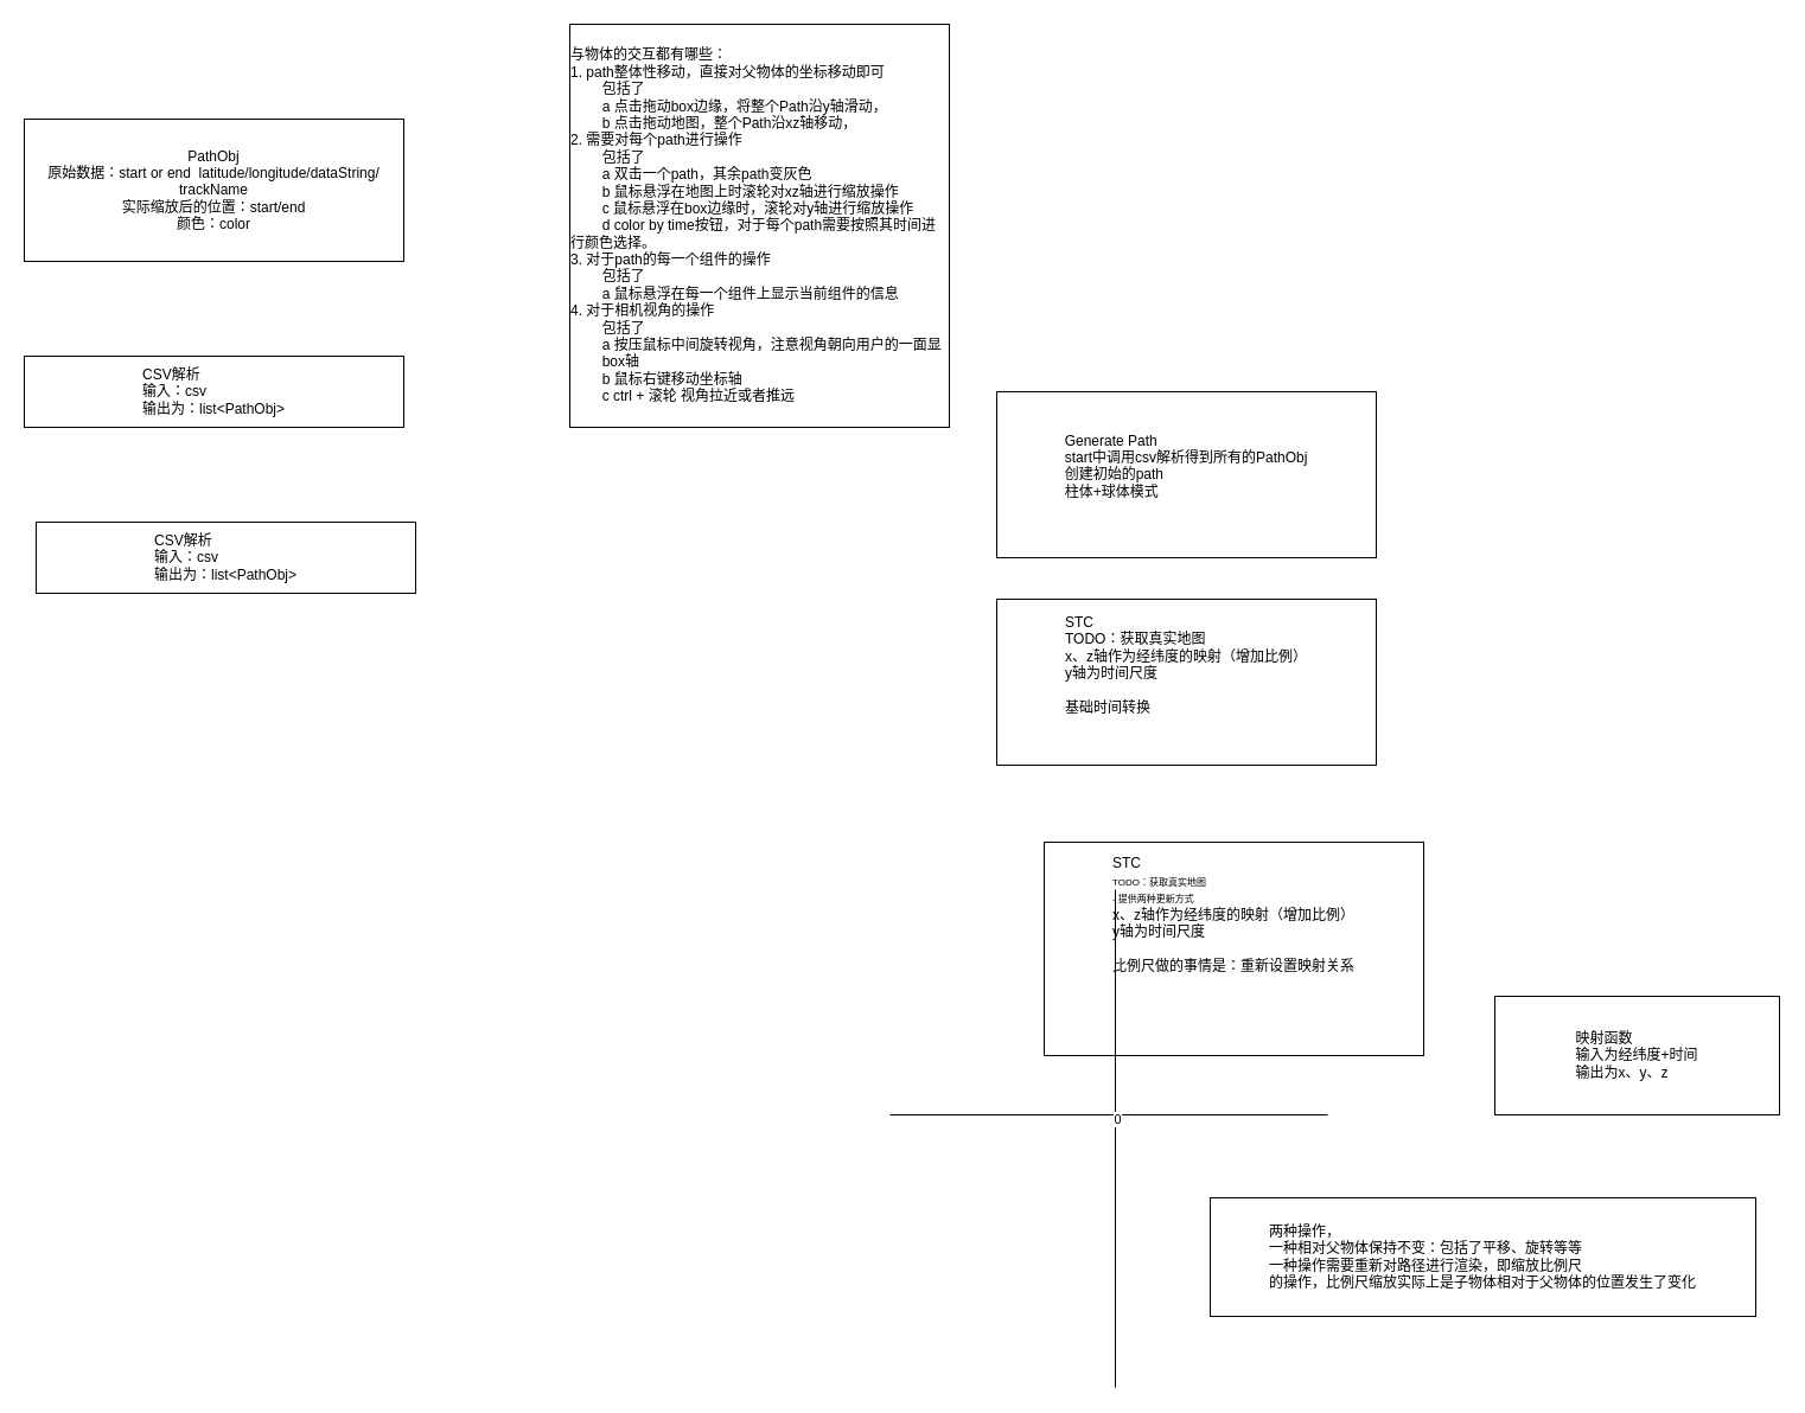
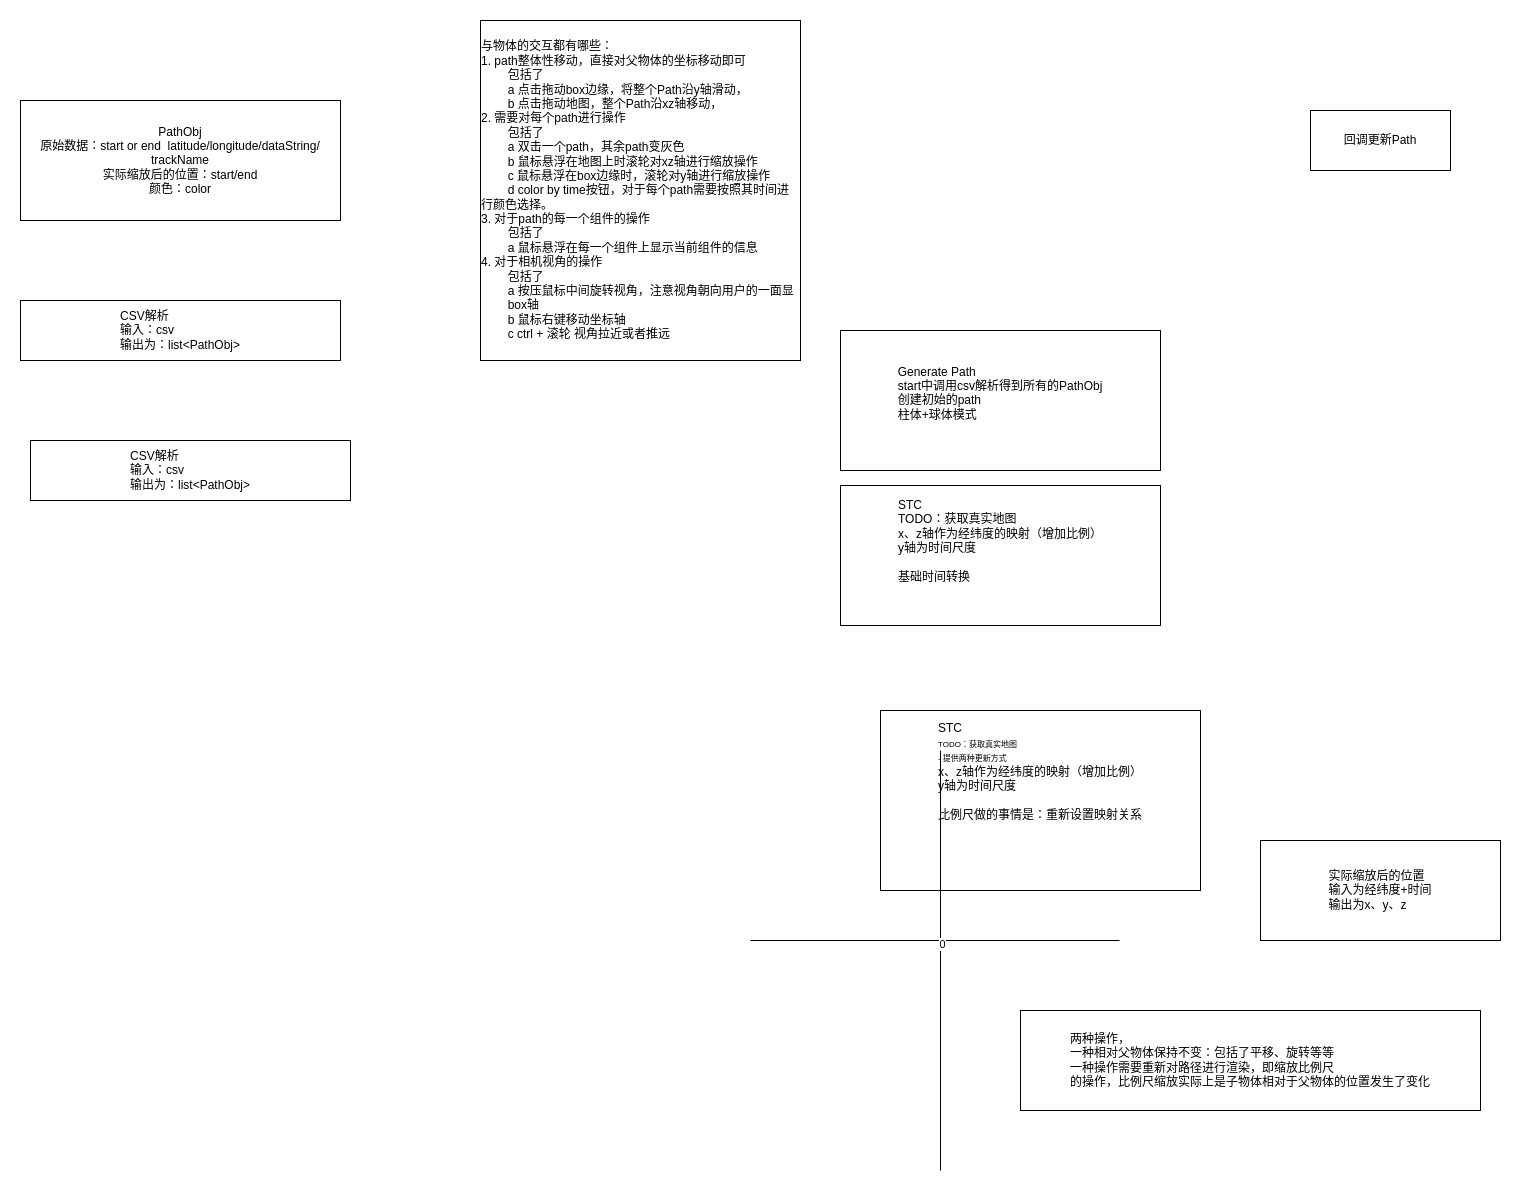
  <mxCell id="0" />
  <mxCell id="1" parent="0" />
  <mxCell id="2" value="PathObj&lt;br&gt;原始数据：start or end&amp;nbsp; latitude/longitude/dataString/&lt;br&gt;trackName&lt;br&gt;实际缩放后的位置：start/end&lt;br&gt;颜色：color" style="rounded=0;whiteSpace=wrap;html=1;" vertex="1" parent="1"><mxGeometry x="20" y="100" width="320" height="120" as="geometry" /></mxCell>
  <mxCell id="3" value="&lt;div style=&quot;text-align: left;&quot;&gt;&lt;span style=&quot;background-color: initial;&quot;&gt;CSV解析&lt;/span&gt;&lt;/div&gt;&lt;div style=&quot;text-align: left;&quot;&gt;输入：csv&lt;/div&gt;&lt;div style=&quot;text-align: left;&quot;&gt;输出为：list&amp;lt;PathObj&amp;gt;&lt;/div&gt;" style="rounded=0;whiteSpace=wrap;html=1;" vertex="1" parent="1"><mxGeometry x="20" y="300" width="320" height="60" as="geometry" /></mxCell>
  <mxCell id="4" value="&lt;div style=&quot;text-align: left;&quot;&gt;&lt;span style=&quot;background-color: initial;&quot;&gt;Generate Path&lt;/span&gt;&lt;/div&gt;&lt;div style=&quot;text-align: left;&quot;&gt;&lt;span style=&quot;background-color: initial;&quot;&gt;start中调用csv解析得到所有的PathObj&lt;/span&gt;&lt;/div&gt;&lt;div style=&quot;text-align: left;&quot;&gt;创建初始的path&lt;br&gt;柱体+球体模式&lt;/div&gt;&lt;div style=&quot;text-align: left;&quot;&gt;&lt;br&gt;&lt;/div&gt;" style="rounded=0;whiteSpace=wrap;html=1;" vertex="1" parent="1"><mxGeometry x="840" y="330" width="320" height="140" as="geometry" /></mxCell>
- <mxCell id="6" value="&lt;div style=&quot;text-align: left;&quot;&gt;STC&lt;/div&gt;&lt;div style=&quot;text-align: left;&quot;&gt;TODO：获取真实地图&lt;/div&gt;&lt;div style=&quot;text-align: left;&quot;&gt;x、z轴作为经纬度的映射（增加比例）&lt;/div&gt;&lt;div style=&quot;text-align: left;&quot;&gt;y轴为时间尺度&lt;/div&gt;&lt;div style=&quot;text-align: left;&quot;&gt;&lt;br&gt;&lt;/div&gt;&lt;div style=&quot;text-align: left;&quot;&gt;基础时间转换&lt;/div&gt;&lt;div style=&quot;text-align: left;&quot;&gt;&lt;br&gt;&lt;br&gt;&lt;/div&gt;" style="rounded=0;whiteSpace=wrap;html=1;" vertex="1" parent="1"><mxGeometry x="840" y="505" width="320" height="140" as="geometry" /></mxCell>
+ <mxCell id="5" value="&lt;div style=&quot;text-align: left;&quot;&gt;回调更新Path&lt;/div&gt;" style="rounded=0;whiteSpace=wrap;html=1;" vertex="1" parent="1"><mxGeometry x="1310" y="110" width="140" height="60" as="geometry" /></mxCell>
+ <mxCell id="6" value="&lt;div style=&quot;text-align: left;&quot;&gt;STC&lt;/div&gt;&lt;div style=&quot;text-align: left;&quot;&gt;TODO：获取真实地图&lt;/div&gt;&lt;div style=&quot;text-align: left;&quot;&gt;x、z轴作为经纬度的映射（增加比例）&lt;/div&gt;&lt;div style=&quot;text-align: left;&quot;&gt;y轴为时间尺度&lt;/div&gt;&lt;div style=&quot;text-align: left;&quot;&gt;&lt;br&gt;&lt;/div&gt;&lt;div style=&quot;text-align: left;&quot;&gt;基础时间转换&lt;/div&gt;&lt;div style=&quot;text-align: left;&quot;&gt;&lt;br&gt;&lt;br&gt;&lt;/div&gt;" style="rounded=0;whiteSpace=wrap;html=1;" vertex="1" parent="1"><mxGeometry x="840" y="485" width="320" height="140" as="geometry" /></mxCell>
  <mxCell id="7" value="&lt;div style=&quot;text-align: left;&quot;&gt;STC&lt;/div&gt;&lt;div style=&quot;text-align: left;&quot;&gt;&lt;font style=&quot;font-size: 8px;&quot;&gt;TODO：获取真实地图&lt;/font&gt;&lt;/div&gt;&lt;div style=&quot;text-align: left;&quot;&gt;&lt;font style=&quot;font-size: 8px;&quot;&gt;- 提供两种更新方式&lt;/font&gt;&lt;/div&gt;&lt;div style=&quot;text-align: left;&quot;&gt;x、z轴作为经纬度的映射（增加比例）&lt;/div&gt;&lt;div style=&quot;text-align: left;&quot;&gt;y轴为时间尺度&lt;/div&gt;&lt;div style=&quot;text-align: left;&quot;&gt;&lt;br&gt;&lt;/div&gt;&lt;div style=&quot;text-align: left;&quot;&gt;比例尺做的事情是：重新设置映射关系&lt;/div&gt;&lt;div style=&quot;text-align: left;&quot;&gt;&lt;br&gt;&lt;/div&gt;&lt;div style=&quot;text-align: left;&quot;&gt;&lt;br&gt;&lt;/div&gt;&lt;div style=&quot;text-align: left;&quot;&gt;&lt;br&gt;&lt;br&gt;&lt;/div&gt;" style="rounded=0;whiteSpace=wrap;html=1;" vertex="1" parent="1"><mxGeometry x="880" y="710" width="320" height="180" as="geometry" /></mxCell>
  <mxCell id="8" value="" style="endArrow=none;html=1;rounded=0;" edge="1" parent="1"><mxGeometry width="50" height="50" relative="1" as="geometry"><mxPoint x="940" y="1170" as="sourcePoint" /><mxPoint x="940" y="750" as="targetPoint" /></mxGeometry></mxCell>
  <mxCell id="9" value="" style="endArrow=none;html=1;rounded=0;" edge="1" parent="1"><mxGeometry width="50" height="50" relative="1" as="geometry"><mxPoint x="750" y="940" as="sourcePoint" /><mxPoint x="1119" y="940" as="targetPoint" /></mxGeometry></mxCell>
  <mxCell id="10" value="0" style="edgeLabel;html=1;align=center;verticalAlign=middle;resizable=0;points=[];" vertex="1" connectable="0" parent="9"><mxGeometry x="0.035" y="-3" relative="1" as="geometry"><mxPoint as="offset" /></mxGeometry></mxCell>
- <mxCell id="11" value="&lt;div style=&quot;text-align: left;&quot;&gt;映射函数&lt;/div&gt;&lt;div style=&quot;text-align: left;&quot;&gt;输入为经纬度+时间&lt;/div&gt;&lt;div style=&quot;text-align: left;&quot;&gt;输出为x、y、z&lt;/div&gt;" style="rounded=0;whiteSpace=wrap;html=1;" vertex="1" parent="1"><mxGeometry x="1260" y="840" width="240" height="100" as="geometry" /></mxCell>
+ <mxCell id="11" value="&lt;div style=&quot;text-align: left;&quot;&gt;实际缩放后的位置&lt;/div&gt;&lt;div style=&quot;text-align: left;&quot;&gt;输入为经纬度+时间&lt;/div&gt;&lt;div style=&quot;text-align: left;&quot;&gt;输出为x、y、z&lt;/div&gt;" style="rounded=0;whiteSpace=wrap;html=1;" vertex="1" parent="1"><mxGeometry x="1260" y="840" width="240" height="100" as="geometry" /></mxCell>
  <mxCell id="12" value="&lt;div style=&quot;text-align: left;&quot;&gt;两种操作，&lt;/div&gt;&lt;div style=&quot;text-align: left;&quot;&gt;一种相对父物体保持不变：&lt;span style=&quot;background-color: initial;&quot;&gt;包括了平移、旋转等等&lt;/span&gt;&lt;/div&gt;&lt;div style=&quot;text-align: left;&quot;&gt;一种操作需要重新对路径进行渲染，即缩放比例尺&lt;/div&gt;&lt;div style=&quot;text-align: left;&quot;&gt;的操作，比例尺缩放实际上是子物体相对于父物体的位置发生了变化&lt;/div&gt;" style="rounded=0;whiteSpace=wrap;html=1;" vertex="1" parent="1"><mxGeometry x="1020" y="1010" width="460" height="100" as="geometry" /></mxCell>
  <mxCell id="13" value="&lt;div style=&quot;text-align: left;&quot;&gt;&lt;span style=&quot;background-color: initial;&quot;&gt;CSV解析&lt;/span&gt;&lt;/div&gt;&lt;div style=&quot;text-align: left;&quot;&gt;输入：csv&lt;/div&gt;&lt;div style=&quot;text-align: left;&quot;&gt;输出为：list&amp;lt;PathObj&amp;gt;&lt;/div&gt;" style="rounded=0;whiteSpace=wrap;html=1;" vertex="1" parent="1"><mxGeometry x="30" y="440" width="320" height="60" as="geometry" /></mxCell>
  <mxCell id="14" value="&lt;div style=&quot;text-align: left;&quot;&gt;与物体的交互都有哪些：&lt;/div&gt;&lt;div style=&quot;text-align: left;&quot;&gt;1. path整体性移动，直接对父物体的坐标移动即可&lt;/div&gt;&lt;div style=&quot;text-align: left;&quot;&gt;&lt;span style=&quot;white-space: pre;&quot;&gt;&#09;&lt;/span&gt;包括了&lt;br&gt;&lt;span style=&quot;white-space: pre;&quot;&gt;&#09;&lt;/span&gt;a 点击拖动box边缘，将整个Path沿y轴滑动，&lt;br&gt;&lt;/div&gt;&lt;div style=&quot;text-align: left;&quot;&gt;&lt;span style=&quot;white-space: pre;&quot;&gt;&#09;&lt;/span&gt;b 点击拖动地图，整个Path沿xz轴移动，&lt;br&gt;&lt;/div&gt;&lt;div style=&quot;text-align: left;&quot;&gt;2. 需要对每个path进行操作&lt;/div&gt;&lt;div style=&quot;text-align: left;&quot;&gt;&lt;span style=&quot;white-space: pre;&quot;&gt;&#09;&lt;/span&gt;包括了&lt;br&gt;&lt;/div&gt;&lt;div style=&quot;text-align: left;&quot;&gt;&lt;span style=&quot;white-space: pre;&quot;&gt;&#09;&lt;/span&gt;a 双击一个path，其余path变灰色&lt;br&gt;&lt;/div&gt;&lt;div style=&quot;text-align: left;&quot;&gt;&lt;span style=&quot;white-space: pre;&quot;&gt;&#09;&lt;/span&gt;b 鼠标悬浮在地图上时滚轮对xz轴进行缩放操作&lt;br&gt;&lt;/div&gt;&lt;div style=&quot;text-align: left;&quot;&gt;&lt;span style=&quot;white-space: pre;&quot;&gt;&#09;&lt;/span&gt;c 鼠标悬浮在box边缘时，滚轮对y轴进行缩放操作&lt;br&gt;&lt;/div&gt;&lt;div style=&quot;text-align: left;&quot;&gt;&lt;span style=&quot;white-space: pre;&quot;&gt;&#09;&lt;/span&gt;d color by time按钮，对于每个path需要按照其时间进行颜色选择。&lt;br&gt;&lt;/div&gt;&lt;div style=&quot;text-align: left;&quot;&gt;3. 对于path的每一个组件的操作&lt;/div&gt;&lt;div style=&quot;text-align: left;&quot;&gt;&lt;span style=&quot;white-space: pre;&quot;&gt;&#09;&lt;/span&gt;包括了&lt;br&gt;&lt;/div&gt;&lt;div style=&quot;text-align: left;&quot;&gt;&lt;span style=&quot;white-space: pre;&quot;&gt;&#09;&lt;/span&gt;a 鼠标悬浮在每一个组件上显示当前组件的信息&lt;br&gt;&lt;/div&gt;&lt;div style=&quot;text-align: left;&quot;&gt;4. 对于相机视角的操作&lt;/div&gt;&lt;div style=&quot;text-align: left;&quot;&gt;&lt;span style=&quot;white-space: pre;&quot;&gt;&#09;&lt;/span&gt;包括了&lt;br&gt;&lt;/div&gt;&lt;div style=&quot;text-align: left;&quot;&gt;&lt;span style=&quot;white-space: pre;&quot;&gt;&#09;&lt;/span&gt;a 按压鼠标中间旋转视角，注意视角朝向用户的一面显&lt;br&gt;&lt;/div&gt;&lt;div style=&quot;text-align: left;&quot;&gt;&lt;span style=&quot;white-space: pre;&quot;&gt;&#09;&lt;/span&gt;box轴&lt;br&gt;&lt;/div&gt;&lt;div style=&quot;text-align: left;&quot;&gt;&lt;span style=&quot;white-space: pre;&quot;&gt;&#09;&lt;/span&gt;b 鼠标右键移动坐标轴&lt;br&gt;&lt;/div&gt;&lt;div style=&quot;text-align: left;&quot;&gt;&lt;span style=&quot;white-space: pre;&quot;&gt;&#09;&lt;/span&gt;c ctrl + 滚轮 视角拉近或者推远&lt;br&gt;&lt;/div&gt;" style="rounded=0;whiteSpace=wrap;html=1;" vertex="1" parent="1"><mxGeometry x="480" y="20" width="320" height="340" as="geometry" /></mxCell>
